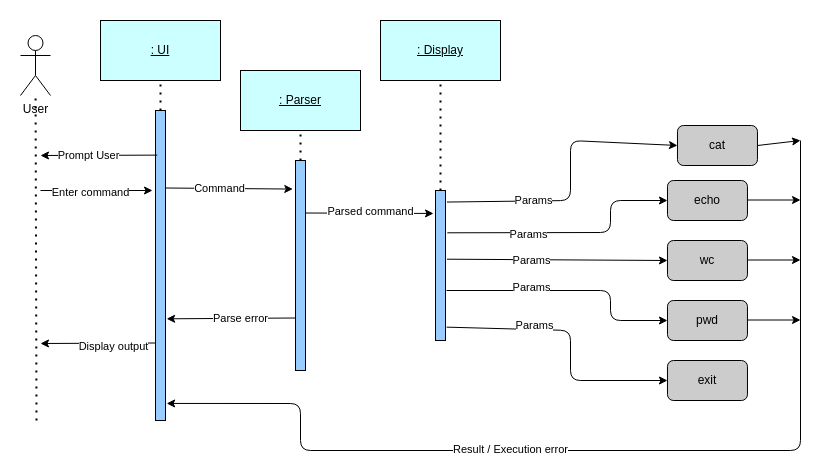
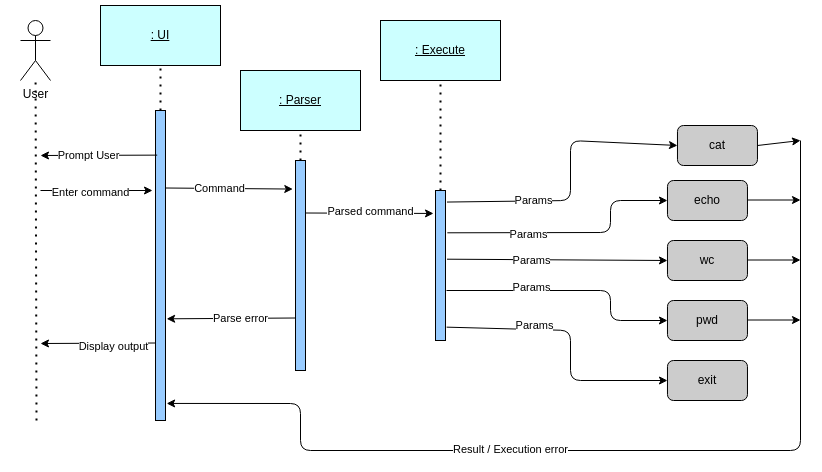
  <mxCell id="0" />
  <mxCell id="1" parent="0" />
- <mxCell id="2" value="User" style="shape=umlActor;verticalLabelPosition=bottom;verticalAlign=top;html=1;outlineConnect=0;" parent="1" vertex="1"><mxGeometry x="20" y="35" width="30" height="60" as="geometry" /></mxCell>
- <mxCell id="3" value="&lt;u&gt;: UI&lt;/u&gt;" style="rounded=0;whiteSpace=wrap;html=1;fillColor=#CCFFFF;" parent="1" vertex="1"><mxGeometry x="100" y="20" width="120" height="60" as="geometry" /></mxCell>
+ <mxCell id="2" value="User" style="shape=umlActor;verticalLabelPosition=bottom;verticalAlign=top;html=1;outlineConnect=0;" parent="1" vertex="1"><mxGeometry x="20" y="20" width="30" height="60" as="geometry" /></mxCell>
+ <mxCell id="3" value="&lt;u&gt;: UI&lt;/u&gt;" style="rounded=0;whiteSpace=wrap;html=1;fillColor=#CCFFFF;" parent="1" vertex="1"><mxGeometry x="100" y="5" width="120" height="60" as="geometry" /></mxCell>
  <mxCell id="4" value="" style="endArrow=none;dashed=1;html=1;dashPattern=1 3;strokeWidth=2;" parent="1" target="2" edge="1"><mxGeometry width="50" height="50" relative="1" as="geometry"><mxPoint x="36" y="420" as="sourcePoint" /><mxPoint x="35" y="150" as="targetPoint" /></mxGeometry></mxCell>
  <mxCell id="5" value="" style="rounded=0;whiteSpace=wrap;html=1;fillColor=#99CCFF;" parent="1" vertex="1"><mxGeometry x="155" y="110" width="10" height="310" as="geometry" /></mxCell>
  <mxCell id="6" value="" style="endArrow=none;dashed=1;html=1;dashPattern=1 3;strokeWidth=2;entryX=0.5;entryY=1;entryDx=0;entryDy=0;exitX=0.5;exitY=0;exitDx=0;exitDy=0;" parent="1" source="5" target="3" edge="1"><mxGeometry width="50" height="50" relative="1" as="geometry"><mxPoint x="100" y="160" as="sourcePoint" /><mxPoint x="150" y="110" as="targetPoint" /></mxGeometry></mxCell>
  <mxCell id="7" value="&lt;u&gt;: Parser&lt;/u&gt;" style="rounded=0;whiteSpace=wrap;html=1;fillColor=#CCFFFF;" parent="1" vertex="1"><mxGeometry x="240" y="70" width="120" height="60" as="geometry" /></mxCell>
  <mxCell id="8" value="" style="rounded=0;whiteSpace=wrap;html=1;fillColor=#99CCFF;" parent="1" vertex="1"><mxGeometry x="295" y="160" width="10" height="210" as="geometry" /></mxCell>
  <mxCell id="9" value="" style="endArrow=none;dashed=1;html=1;dashPattern=1 3;strokeWidth=2;entryX=0.5;entryY=1;entryDx=0;entryDy=0;exitX=0.5;exitY=0;exitDx=0;exitDy=0;" parent="1" source="8" target="7" edge="1"><mxGeometry width="50" height="50" relative="1" as="geometry"><mxPoint x="240" y="160" as="sourcePoint" /><mxPoint x="290" y="110" as="targetPoint" /></mxGeometry></mxCell>
- <mxCell id="10" value="&lt;u&gt;: Display&lt;/u&gt;" style="rounded=0;whiteSpace=wrap;html=1;fillColor=#CCFFFF;" parent="1" vertex="1"><mxGeometry x="380" y="20" width="120" height="60" as="geometry" /></mxCell>
+ <mxCell id="10" value="&lt;u&gt;: Execute&lt;/u&gt;" style="rounded=0;whiteSpace=wrap;html=1;fillColor=#CCFFFF;" parent="1" vertex="1"><mxGeometry x="380" y="20" width="120" height="60" as="geometry" /></mxCell>
  <mxCell id="11" value="" style="rounded=0;whiteSpace=wrap;html=1;fillColor=#99CCFF;" parent="1" vertex="1"><mxGeometry x="435" y="190" width="10" height="150" as="geometry" /></mxCell>
  <mxCell id="12" value="" style="endArrow=none;dashed=1;html=1;dashPattern=1 3;strokeWidth=2;entryX=0.5;entryY=1;entryDx=0;entryDy=0;exitX=0.5;exitY=0;exitDx=0;exitDy=0;" parent="1" source="11" target="10" edge="1"><mxGeometry width="50" height="50" relative="1" as="geometry"><mxPoint x="520" y="160" as="sourcePoint" /><mxPoint x="570" y="110" as="targetPoint" /></mxGeometry></mxCell>
  <mxCell id="13" value="cat" style="rounded=1;whiteSpace=wrap;html=1;fillColor=#CCCCCC;" parent="1" vertex="1"><mxGeometry x="676.97" y="125" width="80" height="40" as="geometry" /></mxCell>
  <mxCell id="14" value="echo" style="rounded=1;whiteSpace=wrap;html=1;fillColor=#CCCCCC;" parent="1" vertex="1"><mxGeometry x="666.97" y="180" width="80" height="40" as="geometry" /></mxCell>
  <mxCell id="15" value="wc" style="rounded=1;whiteSpace=wrap;html=1;fillColor=#CCCCCC;" parent="1" vertex="1"><mxGeometry x="666.97" y="240" width="80" height="40" as="geometry" /></mxCell>
  <mxCell id="16" value="pwd" style="rounded=1;whiteSpace=wrap;html=1;fillColor=#CCCCCC;" parent="1" vertex="1"><mxGeometry x="666.97" y="300" width="80" height="40" as="geometry" /></mxCell>
  <mxCell id="17" value="exit" style="rounded=1;whiteSpace=wrap;html=1;fillColor=#CCCCCC;" parent="1" vertex="1"><mxGeometry x="666.97" y="360" width="80" height="40" as="geometry" /></mxCell>
  <mxCell id="18" value="" style="endArrow=classic;html=1;exitX=0.168;exitY=0.144;exitDx=0;exitDy=0;exitPerimeter=0;" parent="1" source="5" edge="1"><mxGeometry width="50" height="50" relative="1" as="geometry"><mxPoint x="156.68" y="154.64" as="sourcePoint" /><mxPoint x="40" y="155" as="targetPoint" /></mxGeometry></mxCell>
  <mxCell id="19" value="Prompt User" style="edgeLabel;html=1;align=center;verticalAlign=middle;resizable=0;points=[];" parent="18" vertex="1" connectable="0"><mxGeometry x="0.178" relative="1" as="geometry"><mxPoint as="offset" /></mxGeometry></mxCell>
  <mxCell id="20" value="" style="endArrow=classic;html=1;exitX=1;exitY=0.25;exitDx=0;exitDy=0;entryX=-0.27;entryY=0.136;entryDx=0;entryDy=0;entryPerimeter=0;" parent="1" source="5" target="8" edge="1"><mxGeometry width="50" height="50" relative="1" as="geometry"><mxPoint x="170" y="270" as="sourcePoint" /><mxPoint x="220" y="220" as="targetPoint" /></mxGeometry></mxCell>
  <mxCell id="21" value="Command" style="edgeLabel;html=1;align=center;verticalAlign=middle;resizable=0;points=[];" parent="20" vertex="1" connectable="0"><mxGeometry x="-0.154" relative="1" as="geometry"><mxPoint as="offset" /></mxGeometry></mxCell>
  <mxCell id="22" value="" style="endArrow=classic;html=1;" parent="1" edge="1"><mxGeometry width="50" height="50" relative="1" as="geometry"><mxPoint x="40" y="190" as="sourcePoint" /><mxPoint x="152" y="190" as="targetPoint" /></mxGeometry></mxCell>
  <mxCell id="23" value="Enter command" style="edgeLabel;html=1;align=center;verticalAlign=middle;resizable=0;points=[];" parent="22" vertex="1" connectable="0"><mxGeometry x="-0.131" y="-1" relative="1" as="geometry"><mxPoint as="offset" /></mxGeometry></mxCell>
  <mxCell id="24" value="" style="endArrow=classic;html=1;exitX=0;exitY=0.75;exitDx=0;exitDy=0;entryX=1.113;entryY=0.672;entryDx=0;entryDy=0;entryPerimeter=0;" parent="1" source="8" target="5" edge="1"><mxGeometry width="50" height="50" relative="1" as="geometry"><mxPoint x="140" y="270" as="sourcePoint" /><mxPoint x="167" y="247" as="targetPoint" /></mxGeometry></mxCell>
  <mxCell id="25" value="Parse error" style="edgeLabel;html=1;align=center;verticalAlign=middle;resizable=0;points=[];" parent="24" vertex="1" connectable="0"><mxGeometry x="-0.134" relative="1" as="geometry"><mxPoint as="offset" /></mxGeometry></mxCell>
  <mxCell id="26" value="" style="endArrow=classic;html=1;exitX=1;exitY=0.25;exitDx=0;exitDy=0;entryX=-0.199;entryY=0.153;entryDx=0;entryDy=0;entryPerimeter=0;" parent="1" source="8" edge="1" target="11"><mxGeometry width="50" height="50" relative="1" as="geometry"><mxPoint x="310" y="220" as="sourcePoint" /><mxPoint x="432" y="190" as="targetPoint" /></mxGeometry></mxCell>
  <mxCell id="27" value="Parsed command" style="edgeLabel;html=1;align=center;verticalAlign=middle;resizable=0;points=[];" parent="26" vertex="1" connectable="0"><mxGeometry x="-0.182" y="-1" relative="1" as="geometry"><mxPoint x="13" y="-3.68" as="offset" /></mxGeometry></mxCell>
  <mxCell id="28" value="" style="endArrow=classic;html=1;entryX=1.113;entryY=0.945;entryDx=0;entryDy=0;entryPerimeter=0;" parent="1" target="5" edge="1"><mxGeometry width="50" height="50" relative="1" as="geometry"><mxPoint x="800" y="140" as="sourcePoint" /><mxPoint x="520" y="360" as="targetPoint" /><Array as="points"><mxPoint x="800" y="450" /><mxPoint x="300" y="450" /><mxPoint x="300" y="403" /></Array></mxGeometry></mxCell>
  <mxCell id="29" value="Result / Execution error" style="edgeLabel;html=1;align=center;verticalAlign=middle;resizable=0;points=[];" parent="28" vertex="1" connectable="0"><mxGeometry x="-0.124" y="-2" relative="1" as="geometry"><mxPoint x="-167" as="offset" /></mxGeometry></mxCell>
  <mxCell id="30" value="" style="endArrow=classic;html=1;exitX=0;exitY=0.75;exitDx=0;exitDy=0;" parent="1" source="5" edge="1"><mxGeometry width="50" height="50" relative="1" as="geometry"><mxPoint x="70" y="340" as="sourcePoint" /><mxPoint x="40" y="343" as="targetPoint" /></mxGeometry></mxCell>
  <mxCell id="31" value="Display output" style="edgeLabel;html=1;align=center;verticalAlign=middle;resizable=0;points=[];" parent="30" vertex="1" connectable="0"><mxGeometry x="-0.257" y="3" relative="1" as="geometry"><mxPoint as="offset" /></mxGeometry></mxCell>
  <mxCell id="32" value="" style="endArrow=classic;html=1;entryX=0;entryY=0.5;entryDx=0;entryDy=0;exitX=1.148;exitY=0.077;exitDx=0;exitDy=0;exitPerimeter=0;" parent="1" source="11" target="13" edge="1"><mxGeometry width="50" height="50" relative="1" as="geometry"><mxPoint x="445" y="186" as="sourcePoint" /><mxPoint x="720" y="150" as="targetPoint" /><Array as="points"><mxPoint x="570" y="200" /><mxPoint x="570" y="140" /></Array></mxGeometry></mxCell>
  <mxCell id="33" value="Params" style="edgeLabel;html=1;align=center;verticalAlign=middle;resizable=0;points=[];" parent="32" vertex="1" connectable="0"><mxGeometry x="-0.252" y="4" relative="1" as="geometry"><mxPoint x="-22.5" y="3.77" as="offset" /></mxGeometry></mxCell>
  <mxCell id="34" value="" style="endArrow=classic;html=1;entryX=0;entryY=0.5;entryDx=0;entryDy=0;exitX=1.184;exitY=0.282;exitDx=0;exitDy=0;exitPerimeter=0;" parent="1" source="11" target="14" edge="1"><mxGeometry width="50" height="50" relative="1" as="geometry"><mxPoint x="640" y="210" as="sourcePoint" /><mxPoint x="807" y="170" as="targetPoint" /><Array as="points"><mxPoint x="610" y="232" /><mxPoint x="610" y="200" /></Array></mxGeometry></mxCell>
  <mxCell id="35" value="Params" style="edgeLabel;html=1;align=center;verticalAlign=middle;resizable=0;points=[];" parent="34" vertex="1" connectable="0"><mxGeometry x="-0.252" y="4" relative="1" as="geometry"><mxPoint x="-13.38" y="5.01" as="offset" /></mxGeometry></mxCell>
  <mxCell id="36" value="" style="endArrow=classic;html=1;entryX=0;entryY=0.5;entryDx=0;entryDy=0;" parent="1" target="16" edge="1"><mxGeometry width="50" height="50" relative="1" as="geometry"><mxPoint x="446" y="290" as="sourcePoint" /><mxPoint x="820.17" y="311.66" as="targetPoint" /><Array as="points"><mxPoint x="610" y="290" /><mxPoint x="610" y="320" /></Array></mxGeometry></mxCell>
  <mxCell id="37" value="Params" style="edgeLabel;html=1;align=center;verticalAlign=middle;resizable=0;points=[];" parent="36" vertex="1" connectable="0"><mxGeometry x="-0.252" y="4" relative="1" as="geometry"><mxPoint x="-10" as="offset" /></mxGeometry></mxCell>
  <mxCell id="38" value="" style="endArrow=classic;html=1;exitX=1.112;exitY=0.911;exitDx=0;exitDy=0;exitPerimeter=0;entryX=0;entryY=0.5;entryDx=0;entryDy=0;" parent="1" source="11" target="17" edge="1"><mxGeometry width="50" height="50" relative="1" as="geometry"><mxPoint x="530" y="420" as="sourcePoint" /><mxPoint x="580" y="370" as="targetPoint" /><Array as="points"><mxPoint x="570" y="330" /><mxPoint x="570" y="380" /></Array></mxGeometry></mxCell>
  <mxCell id="39" value="Params" style="edgeLabel;html=1;align=center;verticalAlign=middle;resizable=0;points=[];" parent="38" vertex="1" connectable="0"><mxGeometry x="-0.359" y="1" relative="1" as="geometry"><mxPoint x="0.64" y="-3.15" as="offset" /></mxGeometry></mxCell>
  <mxCell id="40" value="" style="endArrow=classic;html=1;exitX=1;exitY=0.5;exitDx=0;exitDy=0;" edge="1" parent="1" source="13"><mxGeometry width="50" height="50" relative="1" as="geometry"><mxPoint x="580" y="120" as="sourcePoint" /><mxPoint x="800" y="140" as="targetPoint" /></mxGeometry></mxCell>
  <mxCell id="41" value="" style="endArrow=classic;html=1;exitX=1;exitY=0.5;exitDx=0;exitDy=0;" edge="1" parent="1"><mxGeometry width="50" height="50" relative="1" as="geometry"><mxPoint x="746.97" y="199.5" as="sourcePoint" /><mxPoint x="800" y="199.5" as="targetPoint" /></mxGeometry></mxCell>
  <mxCell id="42" value="" style="endArrow=classic;html=1;exitX=1;exitY=0.5;exitDx=0;exitDy=0;" edge="1" parent="1"><mxGeometry width="50" height="50" relative="1" as="geometry"><mxPoint x="746.97" y="259.5" as="sourcePoint" /><mxPoint x="800" y="259.5" as="targetPoint" /></mxGeometry></mxCell>
  <mxCell id="43" value="" style="endArrow=classic;html=1;exitX=1;exitY=0.5;exitDx=0;exitDy=0;" edge="1" parent="1"><mxGeometry width="50" height="50" relative="1" as="geometry"><mxPoint x="746.97" y="319.5" as="sourcePoint" /><mxPoint x="800" y="319.5" as="targetPoint" /></mxGeometry></mxCell>
  <mxCell id="44" value="" style="endArrow=classic;html=1;entryX=0;entryY=0.5;entryDx=0;entryDy=0;exitX=1.151;exitY=0.458;exitDx=0;exitDy=0;exitPerimeter=0;" edge="1" parent="1" source="11" target="15"><mxGeometry width="50" height="50" relative="1" as="geometry"><mxPoint x="450" y="310" as="sourcePoint" /><mxPoint x="500" y="260" as="targetPoint" /></mxGeometry></mxCell>
  <mxCell id="45" value="Params" style="edgeLabel;html=1;align=center;verticalAlign=middle;resizable=0;points=[];" vertex="1" connectable="0" parent="44"><mxGeometry x="-0.415" y="2" relative="1" as="geometry"><mxPoint x="19.48" y="2.92" as="offset" /></mxGeometry></mxCell>
